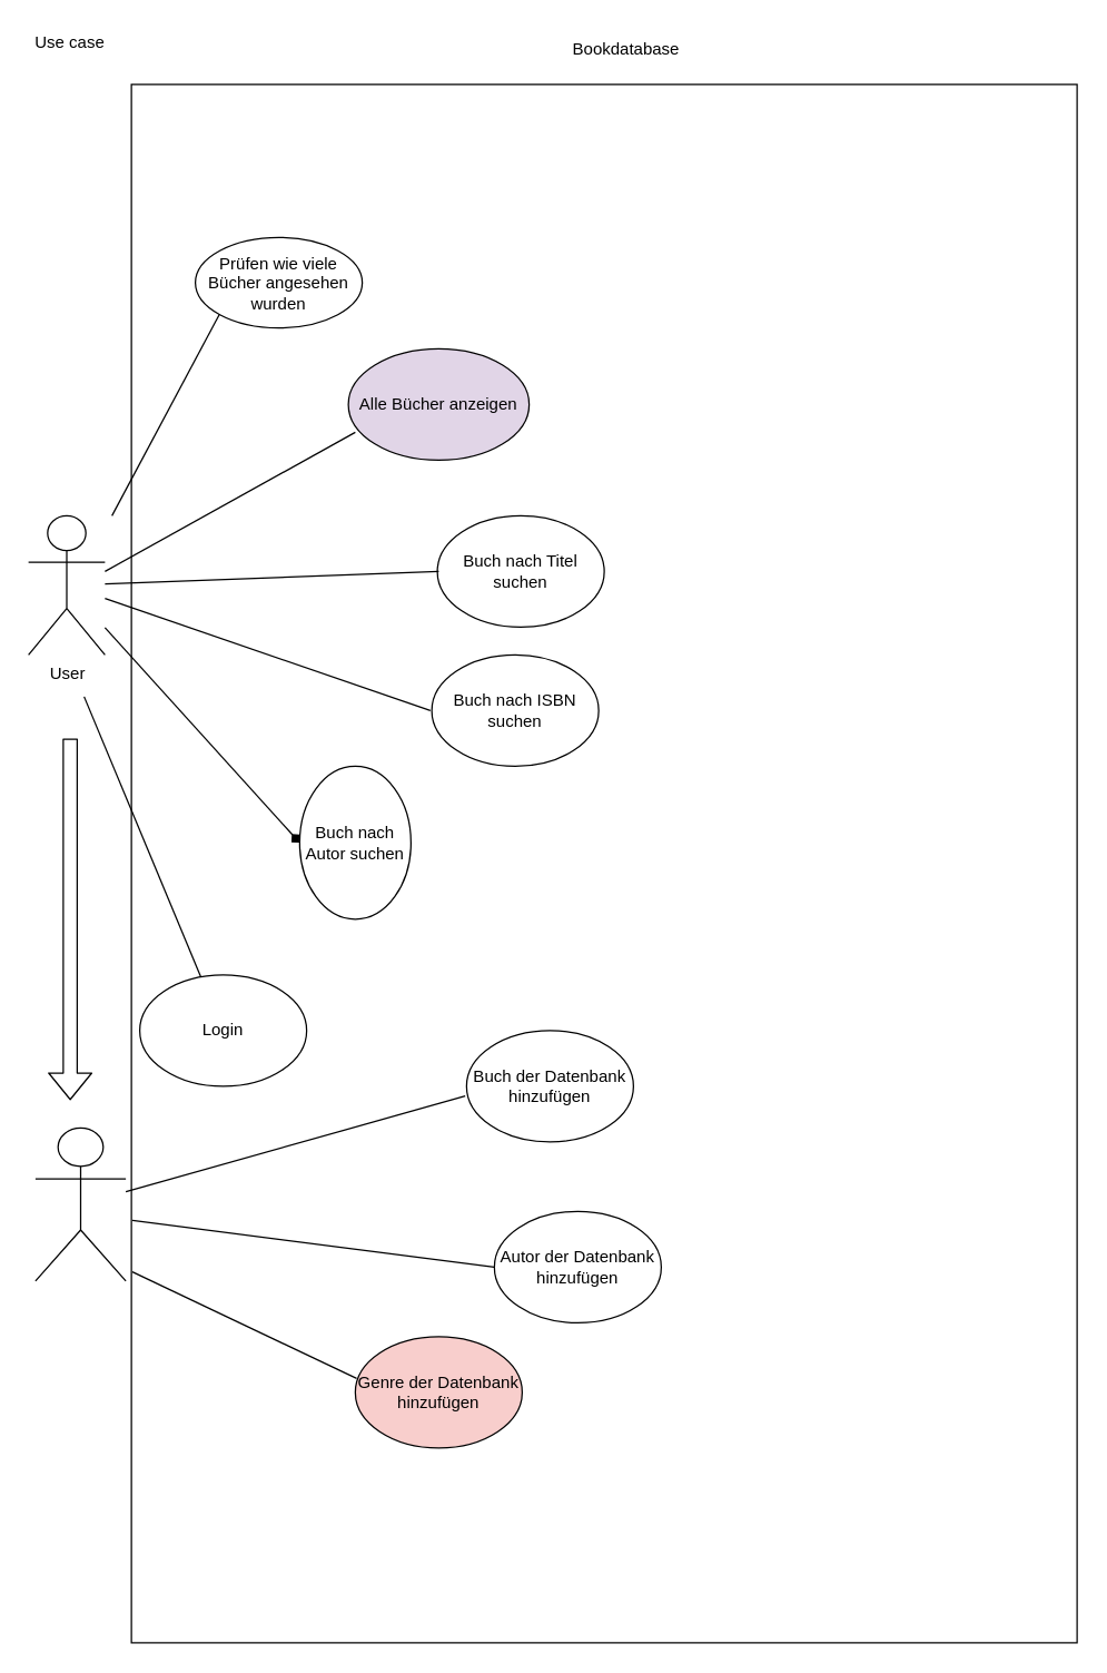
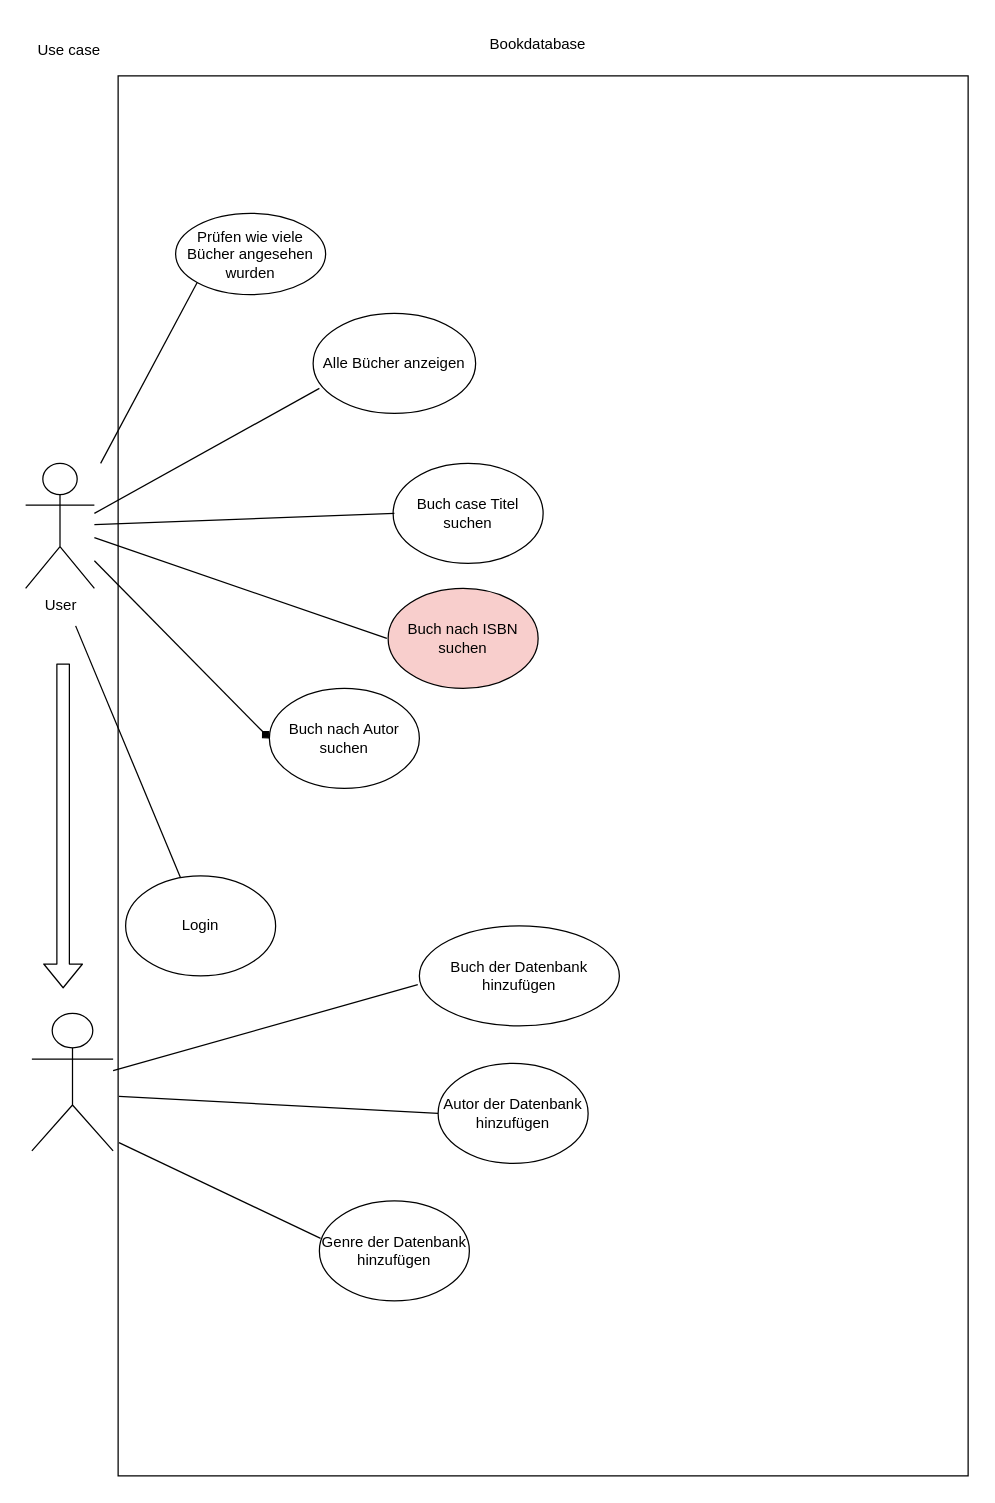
  <mxCell id="0" />
  <mxCell id="1" parent="0" />
  <mxCell id="2" value="" style="rounded=0;whiteSpace=wrap;html=1;" parent="1" vertex="1"><mxGeometry x="94" y="60" width="680" height="1120" as="geometry" /></mxCell>
- <mxCell id="3" value="Use case" style="text;html=1;strokeColor=none;fillColor=none;align=center;verticalAlign=middle;whiteSpace=wrap;rounded=0;" parent="1" vertex="1"><mxGeometry width="60" height="20" as="geometry" x="20" y="20" /></mxCell>
- <mxCell id="4" value="Bookdatabase" style="text;html=1;strokeColor=none;fillColor=none;align=center;verticalAlign=middle;whiteSpace=wrap;rounded=0;" parent="1" vertex="1"><mxGeometry x="390" y="20" width="120" height="30" as="geometry" /></mxCell>
+ <mxCell id="3" value="Use case" style="text;html=1;strokeColor=none;fillColor=none;align=center;verticalAlign=middle;whiteSpace=wrap;rounded=0;" parent="1" vertex="1"><mxGeometry x="25" y="30" width="60" height="20" as="geometry" /></mxCell>
+ <mxCell id="4" value="Bookdatabase" style="text;html=1;strokeColor=none;fillColor=none;align=center;verticalAlign=middle;whiteSpace=wrap;rounded=0;" parent="1" vertex="1"><mxGeometry x="370" width="120" height="30" as="geometry" y="20" /></mxCell>
  <mxCell id="5" value="User" style="shape=umlActor;verticalLabelPosition=bottom;verticalAlign=top;html=1;outlineConnect=0;" parent="1" vertex="1"><mxGeometry y="370" width="55" height="100" as="geometry" x="20" /></mxCell>
- <mxCell id="6" value="Alle Bücher anzeigen" style="ellipse;whiteSpace=wrap;html=1;fillColor=#e1d5e7;" parent="1" vertex="1"><mxGeometry x="250" y="250" width="130" height="80" as="geometry" /></mxCell>
- <mxCell id="7" value="Buch nach Titel suchen" style="ellipse;whiteSpace=wrap;html=1;" parent="1" vertex="1"><mxGeometry x="314" y="370" width="120" height="80" as="geometry" /></mxCell>
- <mxCell id="8" value="Buch nach ISBN suchen" style="ellipse;whiteSpace=wrap;html=1;" parent="1" vertex="1"><mxGeometry x="310" y="470" width="120" height="80" as="geometry" /></mxCell>
- <mxCell id="9" value="Buch nach Autor suchen" style="ellipse;whiteSpace=wrap;html=1;" parent="1" vertex="1"><mxGeometry x="215" y="550" width="80" height="110" as="geometry" /></mxCell>
+ <mxCell id="6" value="Alle Bücher anzeigen" style="ellipse;whiteSpace=wrap;html=1;" parent="1" vertex="1"><mxGeometry x="250" y="250" width="130" height="80" as="geometry" /></mxCell>
+ <mxCell id="7" value="Buch case Titel suchen" style="ellipse;whiteSpace=wrap;html=1;" parent="1" vertex="1"><mxGeometry x="314" y="370" width="120" height="80" as="geometry" /></mxCell>
+ <mxCell id="8" value="Buch nach ISBN suchen" style="ellipse;whiteSpace=wrap;html=1;fillColor=#f8cecc;" parent="1" vertex="1"><mxGeometry x="310" y="470" width="120" height="80" as="geometry" /></mxCell>
+ <mxCell id="9" value="Buch nach Autor suchen" style="ellipse;whiteSpace=wrap;html=1;" parent="1" vertex="1"><mxGeometry x="215" y="550" width="120" height="80" as="geometry" /></mxCell>
  <mxCell id="10" value="" style="endArrow=none;html=1;entryX=0;entryY=0.5;entryDx=0;entryDy=0;" parent="1" edge="1"><mxGeometry width="50" height="50" relative="1" as="geometry"><mxPoint x="75" y="410" as="sourcePoint" /><mxPoint x="255" y="310" as="targetPoint" /></mxGeometry></mxCell>
  <mxCell id="11" value="" style="endArrow=none;html=1;entryX=0;entryY=0.5;entryDx=0;entryDy=0;" parent="1" source="5" edge="1"><mxGeometry width="50" height="50" relative="1" as="geometry"><mxPoint x="405" y="510" as="sourcePoint" /><mxPoint x="315" y="410" as="targetPoint" /></mxGeometry></mxCell>
  <mxCell id="12" value="" style="endArrow=none;html=1;entryX=0;entryY=0.5;entryDx=0;entryDy=0;" parent="1" source="5" edge="1"><mxGeometry width="50" height="50" relative="1" as="geometry"><mxPoint x="405" y="510" as="sourcePoint" /><mxPoint x="309" y="510" as="targetPoint" /></mxGeometry></mxCell>
  <mxCell id="13" value="" style="endArrow=diamond;html=1;entryX=0;entryY=0.5;entryDx=0;entryDy=0;" parent="1" source="5" target="9" edge="1"><mxGeometry width="50" height="50" relative="1" as="geometry"><mxPoint x="405" y="510" as="sourcePoint" /><mxPoint x="455" y="460" as="targetPoint" /></mxGeometry></mxCell>
  <mxCell id="14" value="Actor" style="shape=umlActor;verticalLabelPosition=bottom;verticalAlign=top;html=1;outlineConnect=0;noLabel=1;fontColor=none;" parent="1" vertex="1"><mxGeometry x="25" y="810" width="65" height="110" as="geometry" /></mxCell>
- <mxCell id="15" value="Buch der Datenbank hinzufügen" style="ellipse;whiteSpace=wrap;html=1;fontColor=none;" parent="1" vertex="1"><mxGeometry x="335" y="740" width="120" height="80" as="geometry" /></mxCell>
- <mxCell id="16" value="Autor der Datenbank hinzufügen" style="ellipse;whiteSpace=wrap;html=1;fontColor=none;" parent="1" vertex="1"><mxGeometry x="355" y="870" width="120" height="80" as="geometry" /></mxCell>
- <mxCell id="17" value="Genre der Datenbank hinzufügen" style="ellipse;whiteSpace=wrap;html=1;fontColor=none;fillColor=#f8cecc;" parent="1" vertex="1"><mxGeometry x="255" y="960" width="120" height="80" as="geometry" /></mxCell>
+ <mxCell id="15" value="Buch der Datenbank hinzufügen" style="ellipse;whiteSpace=wrap;html=1;fontColor=none;" parent="1" vertex="1"><mxGeometry x="335" y="740" width="160" height="80" as="geometry" /></mxCell>
+ <mxCell id="16" value="Autor der Datenbank hinzufügen" style="ellipse;whiteSpace=wrap;html=1;fontColor=none;" parent="1" vertex="1"><mxGeometry x="350" y="850" width="120" height="80" as="geometry" /></mxCell>
+ <mxCell id="17" value="Genre der Datenbank hinzufügen" style="ellipse;whiteSpace=wrap;html=1;fontColor=none;" parent="1" vertex="1"><mxGeometry x="255" y="960" width="120" height="80" as="geometry" /></mxCell>
  <mxCell id="18" value="Prüfen wie viele Bücher angesehen wurden" style="ellipse;whiteSpace=wrap;html=1;fontColor=none;" parent="1" vertex="1"><mxGeometry x="140" y="170" width="120" height="65" as="geometry" /></mxCell>
  <mxCell id="19" value="" style="endArrow=none;html=1;fontColor=none;entryX=0;entryY=1;entryDx=0;entryDy=0;" parent="1" target="18" edge="1"><mxGeometry width="50" height="50" relative="1" as="geometry"><mxPoint x="80" y="370" as="sourcePoint" /><mxPoint x="460" y="340" as="targetPoint" /></mxGeometry></mxCell>
  <mxCell id="20" value="" style="endArrow=none;html=1;fontColor=none;entryX=-0.008;entryY=0.588;entryDx=0;entryDy=0;entryPerimeter=0;" parent="1" source="14" target="15" edge="1"><mxGeometry width="50" height="50" relative="1" as="geometry"><mxPoint x="410" y="890" as="sourcePoint" /><mxPoint x="160" y="865" as="targetPoint" /></mxGeometry></mxCell>
  <mxCell id="21" value="Login" style="ellipse;whiteSpace=wrap;html=1;" vertex="1" parent="1"><mxGeometry x="100" y="700" width="120" height="80" as="geometry" /></mxCell>
  <mxCell id="22" value="" style="endArrow=none;html=1;" edge="1" parent="1" target="21"><mxGeometry width="50" height="50" relative="1" as="geometry"><mxPoint x="60" y="500" as="sourcePoint" /><mxPoint x="360" y="710" as="targetPoint" /></mxGeometry></mxCell>
  <mxCell id="23" value="" style="endArrow=none;html=1;exitX=0.001;exitY=0.729;exitDx=0;exitDy=0;exitPerimeter=0;entryX=0;entryY=0.5;entryDx=0;entryDy=0;" edge="1" parent="1" source="2" target="16"><mxGeometry width="50" height="50" relative="1" as="geometry"><mxPoint x="310" y="760" as="sourcePoint" /><mxPoint x="360" y="710" as="targetPoint" /></mxGeometry></mxCell>
  <mxCell id="24" value="" style="endArrow=none;html=1;exitX=0.001;exitY=0.762;exitDx=0;exitDy=0;exitPerimeter=0;entryX=0.008;entryY=0.375;entryDx=0;entryDy=0;entryPerimeter=0;" edge="1" parent="1" source="2" target="17"><mxGeometry width="50" height="50" relative="1" as="geometry"><mxPoint x="310" y="760" as="sourcePoint" /><mxPoint x="360" y="710" as="targetPoint" /></mxGeometry></mxCell>
  <mxCell id="25" value="" style="shape=flexArrow;endArrow=classic;html=1;" edge="1" parent="1"><mxGeometry width="50" height="50" relative="1" as="geometry"><mxPoint x="50" y="530" as="sourcePoint" /><mxPoint x="50" y="790" as="targetPoint" /></mxGeometry></mxCell>
